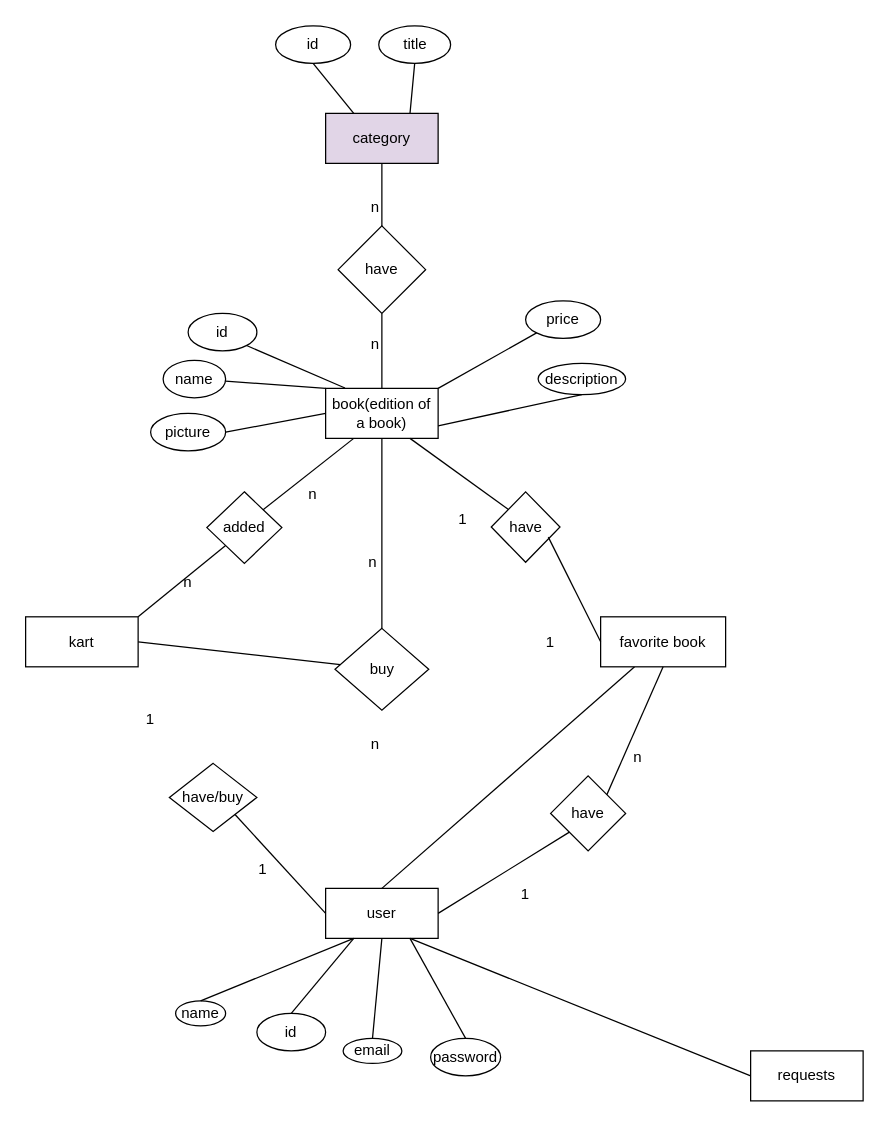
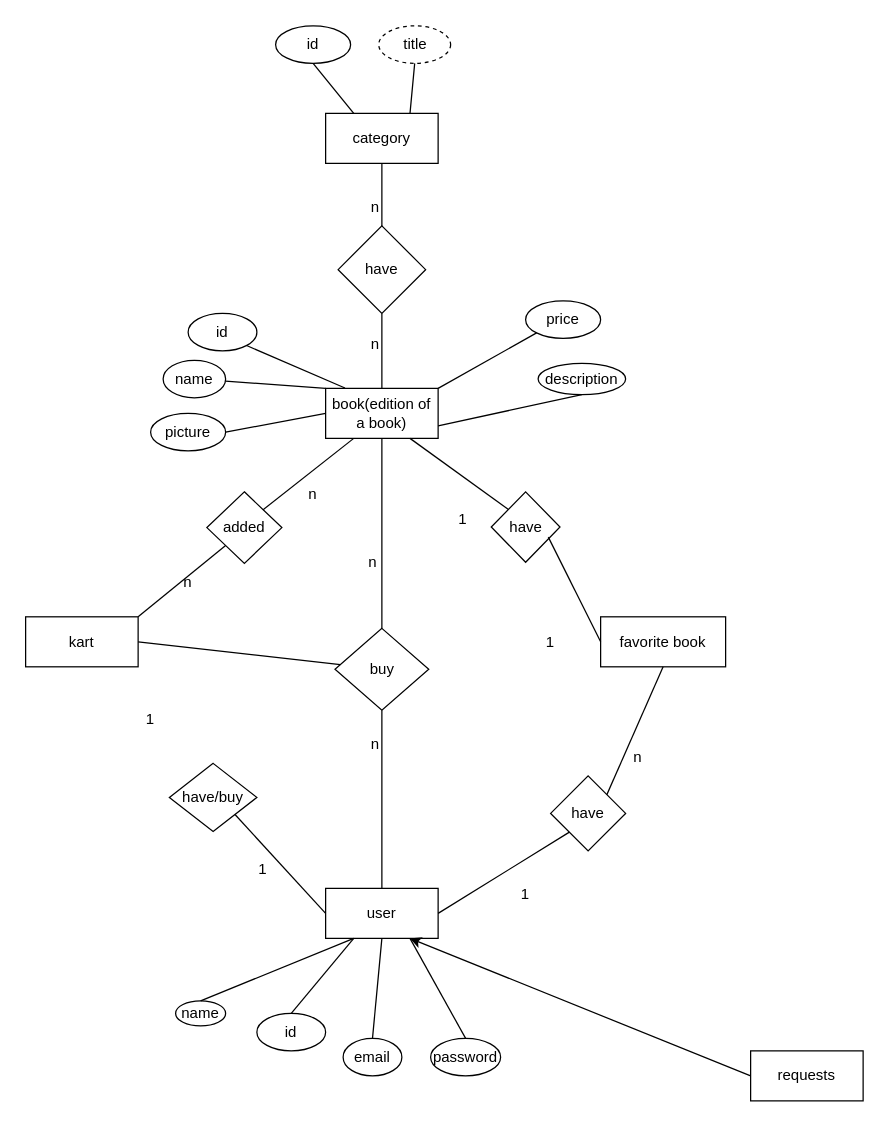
  <mxCell id="0" />
  <mxCell id="1" parent="0" />
- <mxCell id="2" value="category" style="rounded=0;whiteSpace=wrap;html=1;fillColor=#e1d5e7;" parent="1" vertex="1"><mxGeometry x="260" y="90" width="90" height="40" as="geometry" /></mxCell>
+ <mxCell id="2" value="category" style="rounded=0;whiteSpace=wrap;html=1;" parent="1" vertex="1"><mxGeometry x="260" y="90" width="90" height="40" as="geometry" /></mxCell>
  <mxCell id="3" value="book(edition of a book)" style="rounded=0;whiteSpace=wrap;html=1;" parent="1" vertex="1"><mxGeometry x="260" y="310" width="90" height="40" as="geometry" /></mxCell>
  <mxCell id="4" value="have" style="rhombus;whiteSpace=wrap;html=1;" parent="1" vertex="1"><mxGeometry x="270" y="180" width="70" height="70" as="geometry" /></mxCell>
  <mxCell id="5" value="" style="endArrow=none;html=1;rounded=0;entryX=0.5;entryY=1;entryDx=0;entryDy=0;exitX=0.5;exitY=0;exitDx=0;exitDy=0;" parent="1" source="4" target="2" edge="1"><mxGeometry width="50" height="50" relative="1" as="geometry"><mxPoint x="70" y="210" as="sourcePoint" /><mxPoint x="120" y="160" as="targetPoint" /></mxGeometry></mxCell>
  <mxCell id="6" value="" style="endArrow=none;html=1;rounded=0;entryX=0.5;entryY=1;entryDx=0;entryDy=0;exitX=0.5;exitY=0;exitDx=0;exitDy=0;" parent="1" source="3" target="4" edge="1"><mxGeometry width="50" height="50" relative="1" as="geometry"><mxPoint x="70" y="320" as="sourcePoint" /><mxPoint x="120" y="270" as="targetPoint" /></mxGeometry></mxCell>
  <mxCell id="7" value="n" style="text;html=1;strokeColor=none;fillColor=none;align=center;verticalAlign=middle;whiteSpace=wrap;rounded=0;" parent="1" vertex="1"><mxGeometry x="270" y="150" width="60" height="30" as="geometry" /></mxCell>
  <mxCell id="8" value="n" style="text;html=1;strokeColor=none;fillColor=none;align=center;verticalAlign=middle;whiteSpace=wrap;rounded=0;" parent="1" vertex="1"><mxGeometry x="270" y="260" width="60" height="30" as="geometry" /></mxCell>
  <mxCell id="9" value="user&lt;br&gt;" style="rounded=0;whiteSpace=wrap;html=1;" parent="1" vertex="1"><mxGeometry x="260" y="710" width="90" height="40" as="geometry" /></mxCell>
  <mxCell id="10" value="buy" style="rhombus;whiteSpace=wrap;html=1;" parent="1" vertex="1"><mxGeometry x="267.5" y="502" width="75" height="65.5" as="geometry" /></mxCell>
  <mxCell id="11" value="kart" style="rounded=0;whiteSpace=wrap;html=1;" parent="1" vertex="1"><mxGeometry x="20" y="492.75" width="90" height="40" as="geometry" /></mxCell>
  <mxCell id="12" value="" style="endArrow=none;html=1;rounded=0;exitX=1;exitY=0.5;exitDx=0;exitDy=0;" parent="1" source="11" target="10" edge="1"><mxGeometry width="50" height="50" relative="1" as="geometry"><mxPoint x="150" y="560" as="sourcePoint" /><mxPoint x="200" y="510" as="targetPoint" /></mxGeometry></mxCell>
  <mxCell id="13" style="edgeStyle=orthogonalEdgeStyle;rounded=0;orthogonalLoop=1;jettySize=auto;html=1;exitX=0.5;exitY=1;exitDx=0;exitDy=0;" parent="1" source="9" target="9" edge="1"><mxGeometry relative="1" as="geometry" /></mxCell>
  <mxCell id="14" value="added" style="rhombus;whiteSpace=wrap;html=1;" parent="1" vertex="1"><mxGeometry x="165" y="392.75" width="60" height="57.25" as="geometry" /></mxCell>
  <mxCell id="15" value="have/buy&lt;br&gt;" style="rhombus;whiteSpace=wrap;html=1;" parent="1" vertex="1"><mxGeometry x="135" y="610" width="70" height="54.5" as="geometry" /></mxCell>
  <mxCell id="16" value="" style="endArrow=none;html=1;rounded=0;entryX=0.5;entryY=1;entryDx=0;entryDy=0;exitX=0.5;exitY=0;exitDx=0;exitDy=0;" parent="1" source="10" target="3" edge="1"><mxGeometry width="50" height="50" relative="1" as="geometry"><mxPoint x="270" y="480" as="sourcePoint" /><mxPoint x="320" y="430" as="targetPoint" /></mxGeometry></mxCell>
- <mxCell id="17" value="" style="endArrow=none;html=1;rounded=0;exitX=0.5;exitY=0;exitDx=0;exitDy=0;" parent="1" source="9" target="27" edge="1"><mxGeometry width="50" height="50" relative="1" as="geometry"><mxPoint x="270" y="606" as="sourcePoint" /><mxPoint x="290" y="560" as="targetPoint" /></mxGeometry></mxCell>
+ <mxCell id="17" value="" style="endArrow=none;html=1;rounded=0;exitX=0.5;exitY=0;exitDx=0;exitDy=0;entryX=0.5;entryY=1;entryDx=0;entryDy=0;" parent="1" source="9" target="10" edge="1"><mxGeometry width="50" height="50" relative="1" as="geometry"><mxPoint x="270" y="606" as="sourcePoint" /><mxPoint x="290" y="560" as="targetPoint" /></mxGeometry></mxCell>
  <mxCell id="18" value="" style="endArrow=none;html=1;rounded=0;exitX=1;exitY=1;exitDx=0;exitDy=0;entryX=0;entryY=0.5;entryDx=0;entryDy=0;" parent="1" source="15" target="9" edge="1"><mxGeometry width="50" height="50" relative="1" as="geometry"><mxPoint x="190" y="640" as="sourcePoint" /><mxPoint x="240" y="590" as="targetPoint" /></mxGeometry></mxCell>
  <mxCell id="19" value="" style="endArrow=none;html=1;rounded=0;exitX=1;exitY=0;exitDx=0;exitDy=0;entryX=0;entryY=1;entryDx=0;entryDy=0;" parent="1" source="11" target="14" edge="1"><mxGeometry width="50" height="50" relative="1" as="geometry"><mxPoint x="250" y="560" as="sourcePoint" /><mxPoint x="300" y="510" as="targetPoint" /></mxGeometry></mxCell>
  <mxCell id="20" value="" style="endArrow=none;html=1;rounded=0;exitX=1;exitY=0;exitDx=0;exitDy=0;entryX=0.25;entryY=1;entryDx=0;entryDy=0;" parent="1" source="14" target="3" edge="1"><mxGeometry width="50" height="50" relative="1" as="geometry"><mxPoint x="200" y="470" as="sourcePoint" /><mxPoint x="250" y="420" as="targetPoint" /></mxGeometry></mxCell>
  <mxCell id="21" value="n" style="text;html=1;strokeColor=none;fillColor=none;align=center;verticalAlign=middle;whiteSpace=wrap;rounded=0;" parent="1" vertex="1"><mxGeometry x="120" y="450" width="60" height="30" as="geometry" /></mxCell>
  <mxCell id="22" value="n" style="text;html=1;strokeColor=none;fillColor=none;align=center;verticalAlign=middle;whiteSpace=wrap;rounded=0;" parent="1" vertex="1"><mxGeometry x="225" y="380" width="50" height="30" as="geometry" /></mxCell>
  <mxCell id="23" value="1" style="text;html=1;strokeColor=none;fillColor=none;align=center;verticalAlign=middle;whiteSpace=wrap;rounded=0;" parent="1" vertex="1"><mxGeometry x="90" y="560" width="60" height="30" as="geometry" /></mxCell>
  <mxCell id="24" value="n" style="text;html=1;strokeColor=none;fillColor=none;align=center;verticalAlign=middle;whiteSpace=wrap;rounded=0;" parent="1" vertex="1"><mxGeometry x="267.5" y="438.62" width="60" height="20" as="geometry" /></mxCell>
  <mxCell id="25" value="n" style="text;html=1;strokeColor=none;fillColor=none;align=center;verticalAlign=middle;whiteSpace=wrap;rounded=0;" parent="1" vertex="1"><mxGeometry x="270" y="580" width="60" height="30" as="geometry" /></mxCell>
  <mxCell id="26" value="1" style="text;html=1;strokeColor=none;fillColor=none;align=center;verticalAlign=middle;whiteSpace=wrap;rounded=0;" parent="1" vertex="1"><mxGeometry x="180" y="680" width="60" height="30" as="geometry" /></mxCell>
  <mxCell id="27" value="favorite book&lt;br&gt;" style="rounded=0;whiteSpace=wrap;html=1;" parent="1" vertex="1"><mxGeometry x="480" y="492.75" width="100" height="40" as="geometry" /></mxCell>
  <mxCell id="28" value="have" style="rhombus;whiteSpace=wrap;html=1;" parent="1" vertex="1"><mxGeometry x="392.5" y="392.75" width="55" height="56.37" as="geometry" /></mxCell>
  <mxCell id="29" value="" style="endArrow=none;html=1;rounded=0;entryX=0;entryY=0;entryDx=0;entryDy=0;exitX=0.75;exitY=1;exitDx=0;exitDy=0;" parent="1" source="3" target="28" edge="1"><mxGeometry width="50" height="50" relative="1" as="geometry"><mxPoint x="350" y="420" as="sourcePoint" /><mxPoint x="450" y="440" as="targetPoint" /></mxGeometry></mxCell>
  <mxCell id="30" value="" style="endArrow=none;html=1;rounded=0;exitX=0.83;exitY=0.643;exitDx=0;exitDy=0;entryX=0;entryY=0.5;entryDx=0;entryDy=0;exitPerimeter=0;" parent="1" source="28" target="27" edge="1"><mxGeometry width="50" height="50" relative="1" as="geometry"><mxPoint x="520" y="620" as="sourcePoint" /><mxPoint x="570" y="570" as="targetPoint" /></mxGeometry></mxCell>
  <mxCell id="31" value="1&lt;br&gt;" style="text;html=1;strokeColor=none;fillColor=none;align=center;verticalAlign=middle;whiteSpace=wrap;rounded=0;" parent="1" vertex="1"><mxGeometry x="390" y="700" width="60" height="30" as="geometry" /></mxCell>
  <mxCell id="32" value="1" style="text;html=1;strokeColor=none;fillColor=none;align=center;verticalAlign=middle;whiteSpace=wrap;rounded=0;" parent="1" vertex="1"><mxGeometry x="340" y="400" width="60" height="30" as="geometry" /></mxCell>
  <mxCell id="33" value="1" style="text;html=1;strokeColor=none;fillColor=none;align=center;verticalAlign=middle;whiteSpace=wrap;rounded=0;" parent="1" vertex="1"><mxGeometry x="410" y="497.75" width="60" height="30" as="geometry" /></mxCell>
  <mxCell id="34" value="have" style="rhombus;whiteSpace=wrap;html=1;" parent="1" vertex="1"><mxGeometry x="440" y="620" width="60" height="60" as="geometry" /></mxCell>
  <mxCell id="35" value="" style="endArrow=none;html=1;rounded=0;exitX=1;exitY=0.5;exitDx=0;exitDy=0;entryX=0;entryY=1;entryDx=0;entryDy=0;" parent="1" source="9" target="34" edge="1"><mxGeometry width="50" height="50" relative="1" as="geometry"><mxPoint x="410" y="700" as="sourcePoint" /><mxPoint x="460" y="650" as="targetPoint" /></mxGeometry></mxCell>
  <mxCell id="36" value="" style="endArrow=none;html=1;rounded=0;exitX=1;exitY=0;exitDx=0;exitDy=0;entryX=0.5;entryY=1;entryDx=0;entryDy=0;" parent="1" source="34" target="27" edge="1"><mxGeometry width="50" height="50" relative="1" as="geometry"><mxPoint x="560" y="640" as="sourcePoint" /><mxPoint x="610" y="590" as="targetPoint" /></mxGeometry></mxCell>
  <mxCell id="37" value="n" style="text;html=1;strokeColor=none;fillColor=none;align=center;verticalAlign=middle;whiteSpace=wrap;rounded=0;" parent="1" vertex="1"><mxGeometry x="480" y="590" width="60" height="30" as="geometry" /></mxCell>
  <mxCell id="38" value="id" style="ellipse;whiteSpace=wrap;html=1;" parent="1" vertex="1"><mxGeometry x="220" y="20" width="60" height="30" as="geometry" /></mxCell>
- <mxCell id="39" value="title" style="ellipse;whiteSpace=wrap;html=1;" parent="1" vertex="1"><mxGeometry x="302.5" y="20" width="57.5" height="30" as="geometry" /></mxCell>
+ <mxCell id="39" value="title" style="ellipse;whiteSpace=wrap;html=1;dashed=1;" parent="1" vertex="1"><mxGeometry x="302.5" y="20" width="57.5" height="30" as="geometry" /></mxCell>
  <mxCell id="40" value="" style="endArrow=none;html=1;rounded=0;exitX=0.25;exitY=0;exitDx=0;exitDy=0;entryX=0.5;entryY=1;entryDx=0;entryDy=0;" parent="1" source="2" target="38" edge="1"><mxGeometry width="50" height="50" relative="1" as="geometry"><mxPoint x="210" y="120" as="sourcePoint" /><mxPoint x="260" y="70" as="targetPoint" /></mxGeometry></mxCell>
  <mxCell id="41" value="" style="endArrow=none;html=1;rounded=0;exitX=0.75;exitY=0;exitDx=0;exitDy=0;entryX=0.5;entryY=1;entryDx=0;entryDy=0;" parent="1" source="2" target="39" edge="1"><mxGeometry width="50" height="50" relative="1" as="geometry"><mxPoint x="410" y="90" as="sourcePoint" /><mxPoint x="460" y="40" as="targetPoint" /></mxGeometry></mxCell>
  <mxCell id="42" value="id&lt;br&gt;" style="ellipse;whiteSpace=wrap;html=1;" parent="1" vertex="1"><mxGeometry x="150" y="250" width="55" height="30" as="geometry" /></mxCell>
  <mxCell id="43" value="picture&lt;br&gt;" style="ellipse;whiteSpace=wrap;html=1;" parent="1" vertex="1"><mxGeometry x="120" y="330" width="60" height="30" as="geometry" /></mxCell>
  <mxCell id="44" value="price" style="ellipse;whiteSpace=wrap;html=1;" parent="1" vertex="1"><mxGeometry x="420" y="240" width="60" height="30" as="geometry" /></mxCell>
  <mxCell id="45" value="description" style="ellipse;whiteSpace=wrap;html=1;" parent="1" vertex="1"><mxGeometry x="430" y="290" width="70" height="25" as="geometry" /></mxCell>
  <mxCell id="46" value="" style="endArrow=none;html=1;rounded=0;exitX=1;exitY=0.5;exitDx=0;exitDy=0;entryX=0;entryY=0.5;entryDx=0;entryDy=0;" parent="1" source="43" target="3" edge="1"><mxGeometry width="50" height="50" relative="1" as="geometry"><mxPoint x="200" y="360" as="sourcePoint" /><mxPoint x="250" y="310" as="targetPoint" /></mxGeometry></mxCell>
  <mxCell id="47" value="" style="endArrow=none;html=1;rounded=0;entryX=0;entryY=0;entryDx=0;entryDy=0;startArrow=none;" parent="1" source="51" target="3" edge="1"><mxGeometry width="50" height="50" relative="1" as="geometry"><mxPoint x="120" y="290" as="sourcePoint" /><mxPoint x="240" y="300" as="targetPoint" /></mxGeometry></mxCell>
  <mxCell id="48" value="" style="endArrow=none;html=1;rounded=0;exitX=0.172;exitY=-0.008;exitDx=0;exitDy=0;exitPerimeter=0;entryX=1;entryY=1;entryDx=0;entryDy=0;" parent="1" source="3" target="42" edge="1"><mxGeometry width="50" height="50" relative="1" as="geometry"><mxPoint x="220" y="320" as="sourcePoint" /><mxPoint x="270" y="270" as="targetPoint" /></mxGeometry></mxCell>
  <mxCell id="49" value="" style="endArrow=none;html=1;rounded=0;exitX=1;exitY=0.75;exitDx=0;exitDy=0;entryX=0.5;entryY=1;entryDx=0;entryDy=0;" parent="1" source="3" target="45" edge="1"><mxGeometry width="50" height="50" relative="1" as="geometry"><mxPoint x="420" y="390" as="sourcePoint" /><mxPoint x="470" y="340" as="targetPoint" /></mxGeometry></mxCell>
  <mxCell id="50" value="" style="endArrow=none;html=1;rounded=0;exitX=1;exitY=0;exitDx=0;exitDy=0;entryX=0;entryY=1;entryDx=0;entryDy=0;" parent="1" source="3" target="44" edge="1"><mxGeometry width="50" height="50" relative="1" as="geometry"><mxPoint x="370" y="320" as="sourcePoint" /><mxPoint x="420" y="270" as="targetPoint" /></mxGeometry></mxCell>
  <mxCell id="51" value="name" style="ellipse;whiteSpace=wrap;html=1;" parent="1" vertex="1"><mxGeometry x="130" y="287.5" width="50" height="30" as="geometry" /></mxCell>
  <mxCell id="52" value="id" style="ellipse;whiteSpace=wrap;html=1;" vertex="1" parent="1"><mxGeometry x="205" y="810" width="55" height="30" as="geometry" /></mxCell>
  <mxCell id="53" value="" style="endArrow=none;html=1;exitX=0.5;exitY=0;exitDx=0;exitDy=0;entryX=0.25;entryY=1;entryDx=0;entryDy=0;" edge="1" parent="1" source="52" target="9"><mxGeometry width="50" height="50" relative="1" as="geometry"><mxPoint x="290" y="790" as="sourcePoint" /><mxPoint x="340" y="740" as="targetPoint" /></mxGeometry></mxCell>
- <mxCell id="54" value="email" style="ellipse;whiteSpace=wrap;html=1;" vertex="1" parent="1"><mxGeometry x="274" y="830" width="47" height="20" as="geometry" /></mxCell>
+ <mxCell id="54" value="email" style="ellipse;whiteSpace=wrap;html=1;" vertex="1" parent="1"><mxGeometry x="274" y="830" width="47" height="30" as="geometry" /></mxCell>
  <mxCell id="55" value="" style="endArrow=none;html=1;exitX=0.5;exitY=0;exitDx=0;exitDy=0;entryX=0.5;entryY=1;entryDx=0;entryDy=0;" edge="1" parent="1" source="54" target="9"><mxGeometry width="50" height="50" relative="1" as="geometry"><mxPoint x="290" y="830" as="sourcePoint" /><mxPoint x="340" y="780" as="targetPoint" /></mxGeometry></mxCell>
  <mxCell id="56" value="password" style="ellipse;whiteSpace=wrap;html=1;" vertex="1" parent="1"><mxGeometry x="344" y="830" width="56" height="30" as="geometry" /></mxCell>
  <mxCell id="57" value="" style="endArrow=none;html=1;exitX=0.5;exitY=0;exitDx=0;exitDy=0;entryX=0.75;entryY=1;entryDx=0;entryDy=0;" edge="1" parent="1" source="56" target="9"><mxGeometry width="50" height="50" relative="1" as="geometry"><mxPoint x="370" y="820" as="sourcePoint" /><mxPoint x="420" y="780" as="targetPoint" /></mxGeometry></mxCell>
  <mxCell id="58" value="name" style="ellipse;whiteSpace=wrap;html=1;" vertex="1" parent="1"><mxGeometry x="140" y="800" width="40" height="20" as="geometry" /></mxCell>
  <mxCell id="59" value="" style="endArrow=none;html=1;exitX=0.5;exitY=0;exitDx=0;exitDy=0;entryX=0.25;entryY=1;entryDx=0;entryDy=0;" edge="1" parent="1" source="58" target="9"><mxGeometry width="50" height="50" relative="1" as="geometry"><mxPoint x="180" y="810" as="sourcePoint" /><mxPoint x="230" y="760" as="targetPoint" /></mxGeometry></mxCell>
- <mxCell id="60" value="" style="endArrow=none;html=1;exitX=0;exitY=0.5;exitDx=0;exitDy=0;entryX=0.75;entryY=1;entryDx=0;entryDy=0;" edge="1" parent="1" source="61" target="9"><mxGeometry width="50" height="50" relative="1" as="geometry"><mxPoint x="595" y="860" as="sourcePoint" /><mxPoint x="500" y="780" as="targetPoint" /></mxGeometry></mxCell>
+ <mxCell id="60" value="" style="endArrow=classic;html=1;exitX=0;exitY=0.5;exitDx=0;exitDy=0;entryX=0.75;entryY=1;entryDx=0;entryDy=0;" edge="1" parent="1" source="61" target="9"><mxGeometry width="50" height="50" relative="1" as="geometry"><mxPoint x="595" y="860" as="sourcePoint" /><mxPoint x="500" y="780" as="targetPoint" /></mxGeometry></mxCell>
  <mxCell id="61" value="requests" style="rounded=0;whiteSpace=wrap;html=1;" vertex="1" parent="1"><mxGeometry x="600" y="840" width="90" height="40" as="geometry" /></mxCell>
